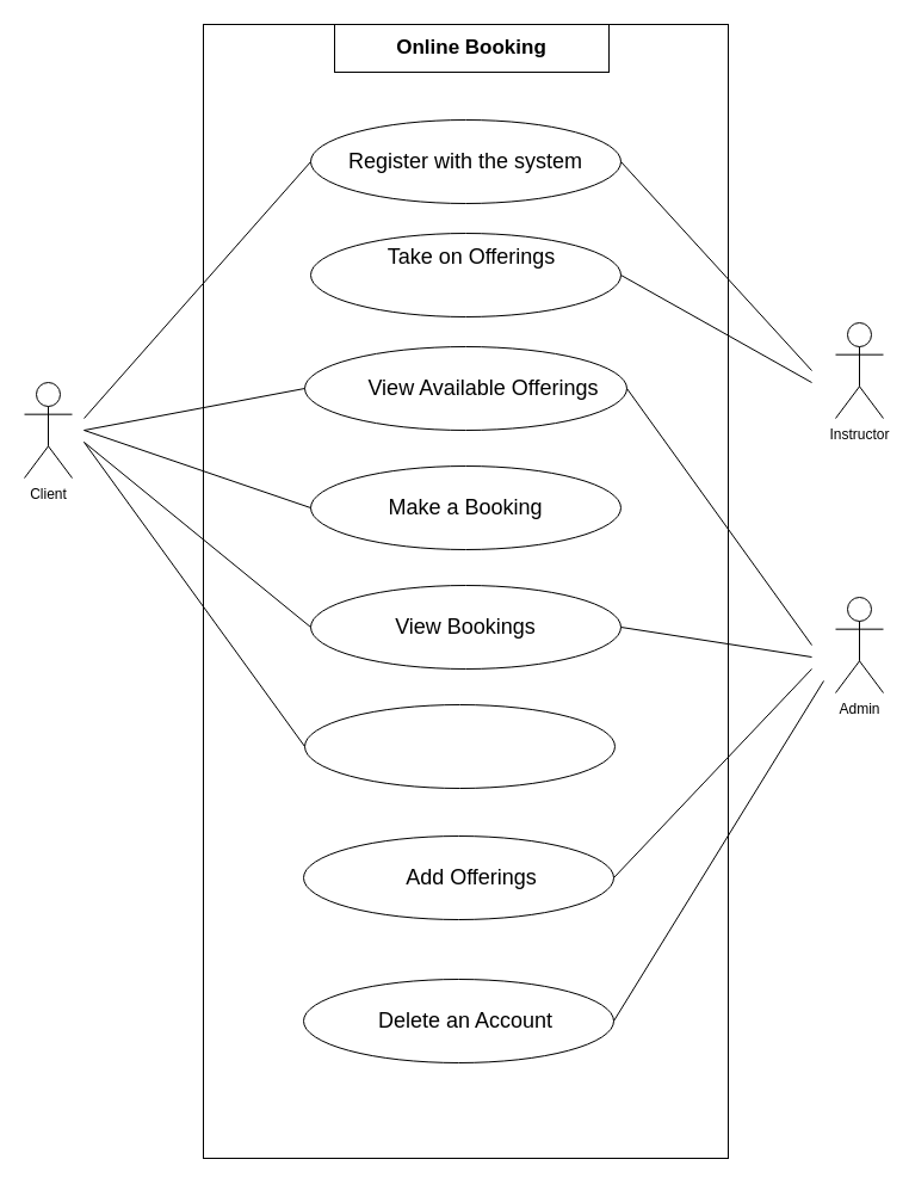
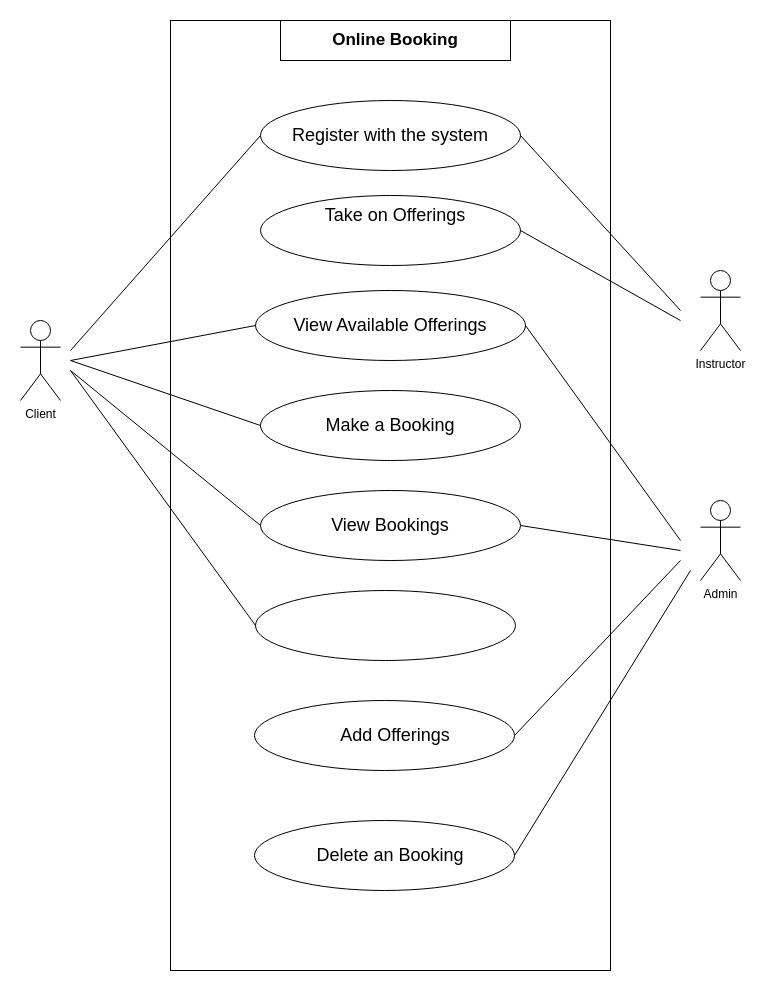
  <mxCell id="0" />
  <mxCell id="1" parent="0" />
  <mxCell id="2" value="Client" style="shape=umlActor;verticalLabelPosition=bottom;verticalAlign=top;html=1;" parent="1" vertex="1"><mxGeometry x="20" y="320" width="40" height="80" as="geometry" /></mxCell>
  <mxCell id="3" value="" style="rounded=0;whiteSpace=wrap;html=1;" parent="1" vertex="1"><mxGeometry x="170" y="20" width="440" height="950" as="geometry" /></mxCell>
  <mxCell id="4" value="" style="ellipse;whiteSpace=wrap;html=1;" parent="1" vertex="1"><mxGeometry x="260" y="100" width="260" height="70" as="geometry" /></mxCell>
  <mxCell id="5" value="&lt;font style=&quot;font-size: 18px;&quot;&gt;Register with the system&lt;/font&gt;" style="text;html=1;align=center;verticalAlign=middle;whiteSpace=wrap;rounded=0;" parent="1" vertex="1"><mxGeometry x="290" y="120" width="200" height="30" as="geometry" /></mxCell>
  <mxCell id="6" value="" style="ellipse;whiteSpace=wrap;html=1;" parent="1" vertex="1"><mxGeometry x="260" y="195" width="260" height="70" as="geometry" /></mxCell>
  <mxCell id="7" value="&lt;font style=&quot;font-size: 18px;&quot;&gt;Take on Offerings&lt;/font&gt;" style="text;html=1;align=center;verticalAlign=middle;whiteSpace=wrap;rounded=0;" parent="1" vertex="1"><mxGeometry x="295" y="200" width="200" height="30" as="geometry" /></mxCell>
  <mxCell id="8" value="" style="ellipse;whiteSpace=wrap;html=1;" parent="1" vertex="1"><mxGeometry x="255" y="290" width="270" height="70" as="geometry" /></mxCell>
- <mxCell id="9" value="&lt;font style=&quot;font-size: 18px;&quot;&gt;View Available Offerings&lt;/font&gt;" style="text;html=1;align=center;verticalAlign=middle;whiteSpace=wrap;rounded=0;" parent="1" vertex="1"><mxGeometry x="305" y="310" width="200" height="30" as="geometry" /></mxCell>
+ <mxCell id="9" value="&lt;font style=&quot;font-size: 18px;&quot;&gt;View Available Offerings&lt;/font&gt;" style="text;html=1;align=center;verticalAlign=middle;whiteSpace=wrap;rounded=0;" parent="1" vertex="1"><mxGeometry x="290" y="310" width="200" height="30" as="geometry" /></mxCell>
  <mxCell id="10" value="" style="ellipse;whiteSpace=wrap;html=1;" parent="1" vertex="1"><mxGeometry x="260" y="390" width="260" height="70" as="geometry" /></mxCell>
  <mxCell id="11" value="&lt;font style=&quot;font-size: 18px;&quot;&gt;Make a Booking&lt;/font&gt;" style="text;html=1;align=center;verticalAlign=middle;whiteSpace=wrap;rounded=0;" parent="1" vertex="1"><mxGeometry x="315" y="410" width="150" height="30" as="geometry" /></mxCell>
  <mxCell id="12" value="" style="rounded=0;whiteSpace=wrap;html=1;" parent="1" vertex="1"><mxGeometry x="280" y="20" width="230" height="40" as="geometry" /></mxCell>
  <mxCell id="13" value="&lt;b&gt;&lt;font style=&quot;font-size: 17px;&quot;&gt;Online Booking&lt;/font&gt;&lt;/b&gt;" style="text;html=1;align=center;verticalAlign=middle;whiteSpace=wrap;rounded=0;" parent="1" vertex="1"><mxGeometry x="312" y="25" width="166" height="30" as="geometry" /></mxCell>
  <mxCell id="14" value="" style="endArrow=none;html=1;rounded=0;entryX=0;entryY=0.5;entryDx=0;entryDy=0;" parent="1" target="4" edge="1"><mxGeometry width="50" height="50" relative="1" as="geometry"><mxPoint x="70" y="350" as="sourcePoint" /><mxPoint x="260" y="130" as="targetPoint" /></mxGeometry></mxCell>
  <mxCell id="15" value="" style="endArrow=none;html=1;rounded=0;entryX=0;entryY=0.5;entryDx=0;entryDy=0;" parent="1" target="8" edge="1"><mxGeometry width="50" height="50" relative="1" as="geometry"><mxPoint x="70" y="360" as="sourcePoint" /><mxPoint x="340" y="270" as="targetPoint" /><Array as="points" /></mxGeometry></mxCell>
  <mxCell id="16" value="" style="endArrow=none;html=1;rounded=0;entryX=0;entryY=0.5;entryDx=0;entryDy=0;" parent="1" target="10" edge="1"><mxGeometry width="50" height="50" relative="1" as="geometry"><mxPoint x="70" y="360" as="sourcePoint" /><mxPoint x="370" y="310" as="targetPoint" /></mxGeometry></mxCell>
  <mxCell id="17" value="" style="ellipse;whiteSpace=wrap;html=1;" parent="1" vertex="1"><mxGeometry x="260" y="490" width="260" height="70" as="geometry" /></mxCell>
  <mxCell id="18" value="" style="ellipse;whiteSpace=wrap;html=1;" parent="1" vertex="1"><mxGeometry x="255" y="590" width="260" height="70" as="geometry" /></mxCell>
  <mxCell id="19" value="" style="ellipse;whiteSpace=wrap;html=1;" parent="1" vertex="1"><mxGeometry x="254" y="700" width="260" height="70" as="geometry" /></mxCell>
  <mxCell id="20" value="" style="ellipse;whiteSpace=wrap;html=1;" parent="1" vertex="1"><mxGeometry x="254" y="820" width="260" height="70" as="geometry" /></mxCell>
  <mxCell id="21" value="&lt;span style=&quot;font-size: 18px;&quot;&gt;View Bookings&lt;/span&gt;" style="text;html=1;align=center;verticalAlign=middle;whiteSpace=wrap;rounded=0;" parent="1" vertex="1"><mxGeometry x="315" y="510" width="150" height="30" as="geometry" /></mxCell>
  <mxCell id="22" value="&lt;font style=&quot;font-size: 18px;&quot;&gt;Add Offerings&lt;/font&gt;" style="text;html=1;align=center;verticalAlign=middle;whiteSpace=wrap;rounded=0;" parent="1" vertex="1"><mxGeometry x="320" y="720" width="150" height="30" as="geometry" /></mxCell>
- <mxCell id="23" value="&lt;font style=&quot;font-size: 18px;&quot;&gt;Delete an Account&lt;/font&gt;" style="text;html=1;align=center;verticalAlign=middle;whiteSpace=wrap;rounded=0;" parent="1" vertex="1"><mxGeometry x="315" y="840" width="150" height="30" as="geometry" /></mxCell>
+ <mxCell id="23" value="&lt;font style=&quot;font-size: 18px;&quot;&gt;Delete an Booking&lt;/font&gt;" style="text;html=1;align=center;verticalAlign=middle;whiteSpace=wrap;rounded=0;" parent="1" vertex="1"><mxGeometry x="315" y="840" width="150" height="30" as="geometry" /></mxCell>
  <mxCell id="24" value="Instructor" style="shape=umlActor;verticalLabelPosition=bottom;verticalAlign=top;html=1;" parent="1" vertex="1"><mxGeometry x="700" y="270" width="40" height="80" as="geometry" /></mxCell>
  <mxCell id="25" value="Admin" style="shape=umlActor;verticalLabelPosition=bottom;verticalAlign=top;html=1;" parent="1" vertex="1"><mxGeometry x="700" y="500" width="40" height="80" as="geometry" /></mxCell>
  <mxCell id="26" value="" style="endArrow=none;html=1;rounded=0;exitX=1;exitY=0.5;exitDx=0;exitDy=0;" parent="1" source="4" edge="1"><mxGeometry width="50" height="50" relative="1" as="geometry"><mxPoint x="270" y="600" as="sourcePoint" /><mxPoint x="680" y="310" as="targetPoint" /></mxGeometry></mxCell>
  <mxCell id="27" value="" style="endArrow=none;html=1;rounded=0;exitX=1;exitY=0.5;exitDx=0;exitDy=0;" parent="1" source="6" edge="1"><mxGeometry width="50" height="50" relative="1" as="geometry"><mxPoint x="270" y="370" as="sourcePoint" /><mxPoint x="680" y="320" as="targetPoint" /></mxGeometry></mxCell>
  <mxCell id="28" value="" style="endArrow=none;html=1;rounded=0;exitX=1;exitY=0.5;exitDx=0;exitDy=0;" parent="1" source="8" edge="1"><mxGeometry width="50" height="50" relative="1" as="geometry"><mxPoint x="270" y="370" as="sourcePoint" /><mxPoint x="680" y="540" as="targetPoint" /></mxGeometry></mxCell>
  <mxCell id="29" value="" style="endArrow=none;html=1;rounded=0;exitX=1;exitY=0.5;exitDx=0;exitDy=0;" parent="1" source="17" edge="1"><mxGeometry width="50" height="50" relative="1" as="geometry"><mxPoint x="270" y="370" as="sourcePoint" /><mxPoint x="680" y="550" as="targetPoint" /></mxGeometry></mxCell>
  <mxCell id="30" value="" style="endArrow=none;html=1;rounded=0;exitX=1;exitY=0.5;exitDx=0;exitDy=0;" parent="1" source="19" edge="1"><mxGeometry width="50" height="50" relative="1" as="geometry"><mxPoint x="270" y="580" as="sourcePoint" /><mxPoint x="680" y="560" as="targetPoint" /></mxGeometry></mxCell>
  <mxCell id="31" value="" style="endArrow=none;html=1;rounded=0;exitX=1;exitY=0.5;exitDx=0;exitDy=0;" parent="1" source="20" edge="1"><mxGeometry width="50" height="50" relative="1" as="geometry"><mxPoint x="270" y="580" as="sourcePoint" /><mxPoint x="690" y="570" as="targetPoint" /></mxGeometry></mxCell>
  <mxCell id="32" value="" style="endArrow=none;html=1;rounded=0;entryX=0;entryY=0.5;entryDx=0;entryDy=0;" edge="1" parent="1" target="17"><mxGeometry width="50" height="50" relative="1" as="geometry"><mxPoint x="70" y="370" as="sourcePoint" /><mxPoint x="310" y="420" as="targetPoint" /></mxGeometry></mxCell>
  <mxCell id="33" value="" style="endArrow=none;html=1;rounded=0;entryX=0;entryY=0.5;entryDx=0;entryDy=0;" edge="1" parent="1" target="18"><mxGeometry width="50" height="50" relative="1" as="geometry"><mxPoint x="70" y="370" as="sourcePoint" /><mxPoint x="310" y="420" as="targetPoint" /></mxGeometry></mxCell>
